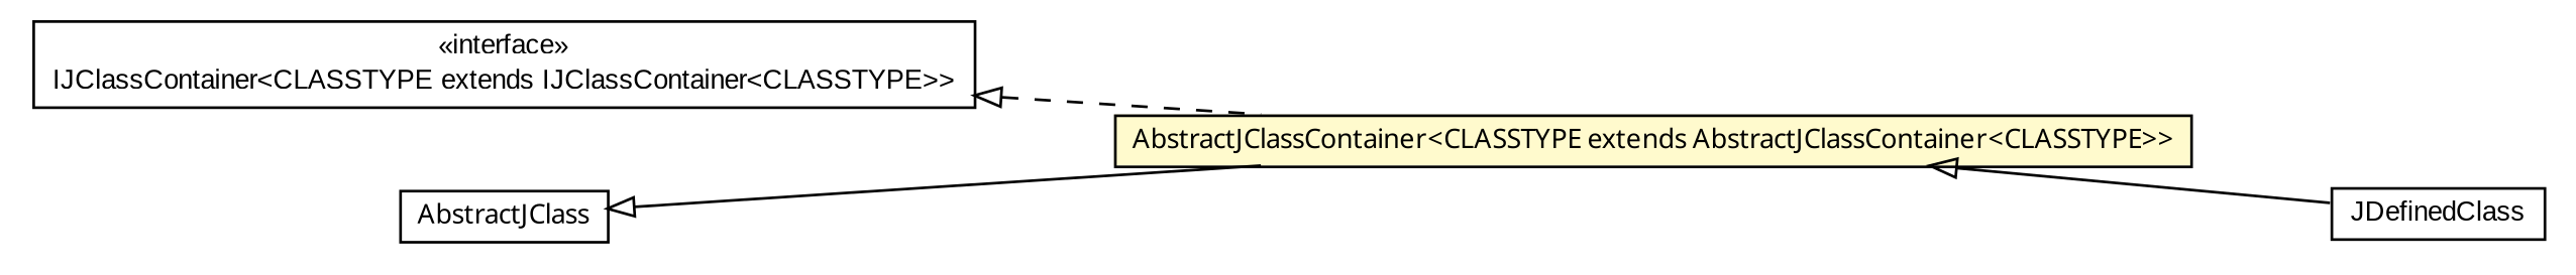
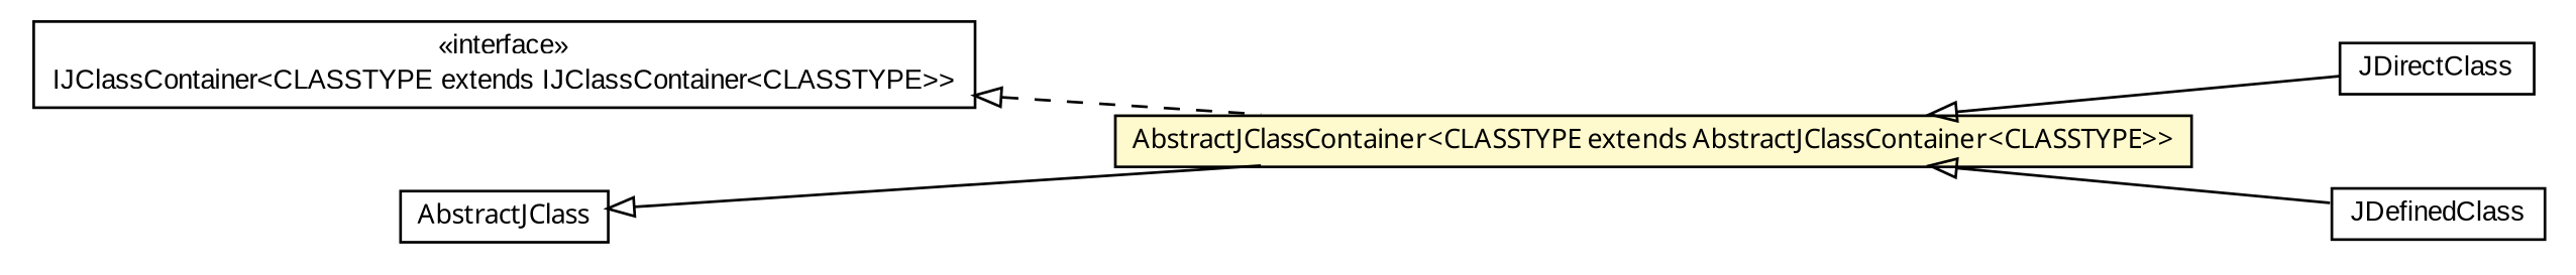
  digraph {
    nodesep=0.25
    ranksep=0.5
    rankdir=LR
    node [fontcolor=black fontname=arial fontsize=10.0 shape=plaintext]
    edge [arrowtail=empty dir=back fontname=arial fontsize=10 headport=p labelfontname=arial labelfontsize=10 tailport=p]
+   n1 [label=<<table title="com.helger.jcodemodel.JDirectClass" border="0" cellborder="1" cellspacing="0" cellpadding="2" port="p" href="./JDirectClass.html"> 		<tr><td><table border="0" cellspacing="0" cellpadding="1"> <tr><td align="center" balign="center"> JDirectClass </td></tr> 		</table></td></tr> 		</table>>]
    n2 [label=<<table title="com.helger.jcodemodel.JDefinedClass" border="0" cellborder="1" cellspacing="0" cellpadding="2" port="p" href="./JDefinedClass.html"> 		<tr><td><table border="0" cellspacing="0" cellpadding="1"> <tr><td align="center" balign="center"> JDefinedClass </td></tr> 		</table></td></tr> 		</table>>]
    n3 [label=<<table title="com.helger.jcodemodel.IJClassContainer" border="0" cellborder="1" cellspacing="0" cellpadding="2" port="p" href="./IJClassContainer.html"> 		<tr><td><table border="0" cellspacing="0" cellpadding="1"> <tr><td align="center" balign="center"> &#171;interface&#187; </td></tr> <tr><td align="center" balign="center"> IJClassContainer&lt;CLASSTYPE extends IJClassContainer&lt;CLASSTYPE&gt;&gt; </td></tr> 		</table></td></tr> 		</table>>]
    n4 [label=<<table title="com.helger.jcodemodel.AbstractJClassContainer" border="0" cellborder="1" cellspacing="0" cellpadding="2" port="p" bgcolor="lemonChiffon" href="./AbstractJClassContainer.html"> 		<tr><td><table border="0" cellspacing="0" cellpadding="1"> <tr><td align="center" balign="center"><font face="ariali"> AbstractJClassContainer&lt;CLASSTYPE extends AbstractJClassContainer&lt;CLASSTYPE&gt;&gt; </font></td></tr> 		</table></td></tr> 		</table>>]
    n5 [label=<<table title="com.helger.jcodemodel.AbstractJClass" border="0" cellborder="1" cellspacing="0" cellpadding="2" port="p" href="./AbstractJClass.html"> 		<tr><td><table border="0" cellspacing="0" cellpadding="1"> <tr><td align="center" balign="center"><font face="ariali"> AbstractJClass </font></td></tr> 		</table></td></tr> 		</table>>]
    n3 -> n4 [style=dashed]
+   n4 -> n1
    n4 -> n2
    n5 -> n4
  }
